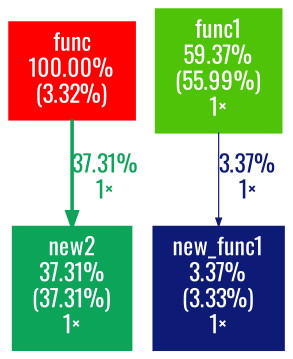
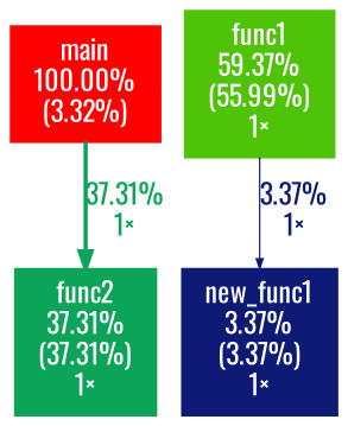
  digraph {
    fontname=Oswald
    nodesep=0.125
    ranksep=0.25
    node [fontcolor="#ffffff" fontname=Oswald fontsize=10.00 shape=box style=filled]
    edge [fontname=Oswald fontsize=10.00]
-   n1 [color="#ff0000" height=0 label="func\n100.00%\n(3.32%)" width=0]
-   n2 [color="#0ba459" height=0 label="new2\n37.31%\n(37.31%)\n1×" width=0]
+   n1 [color="#ff0000" height=0 label="main\n100.00%\n(3.32%)" width=0]
+   n2 [color="#0ba459" height=0 label="func2\n37.31%\n(37.31%)\n1×" width=0]
    n3 [color="#4ec308" height=0 label="func1\n59.37%\n(55.99%)\n1×" width=0]
-   n4 [color="#0d1b77" height=0 label="new_func1\n3.37%\n(3.33%)\n1×" width=0]
+   n4 [color="#0d1b77" height=0 label="new_func1\n3.37%\n(3.37%)\n1×" width=0]
    n1 -> n2 [arrowsize=0.61 color="#0ba459" fontcolor="#0ba459" label="37.31%\n1×" labeldistance=1.49 penwidth=1.49]
    n3 -> n4 [arrowsize=0.35 color="#0d1b77" fontcolor="#0d1b77" label="3.37%\n1×" labeldistance=0.50 penwidth=0.50]
  }
